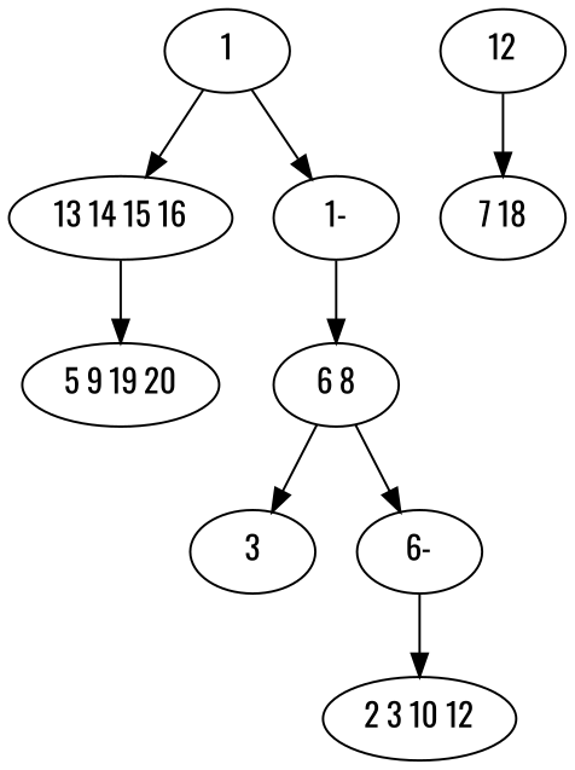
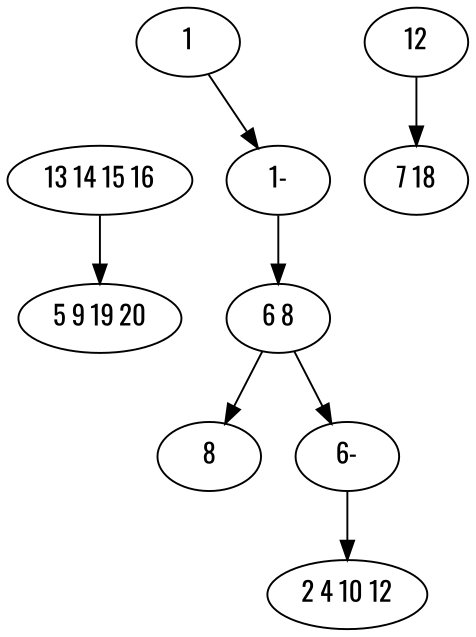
  digraph {
    fontname=Oswald
    node [fontname=Oswald]
    edge [fontname=Oswald]
    n1 [label=1]
    n2 [label="13 14 15 16"]
    n3 [label="1-"]
    n4 [label="5 9 19 20"]
    n5 [label="6 8"]
    n6 [label=12]
    n7 [label="7 18"]
-   n8 [label=3]
+   n8 [label=8]
    n9 [label="6-"]
-   n10 [label="2 3 10 12"]
-   n1 -> n2
+   n10 [label="2 4 10 12"]
    n1 -> n3
    n2 -> n4
    n3 -> n5
    n5 -> n8
    n5 -> n9
    n6 -> n7
    n9 -> n10
  }
